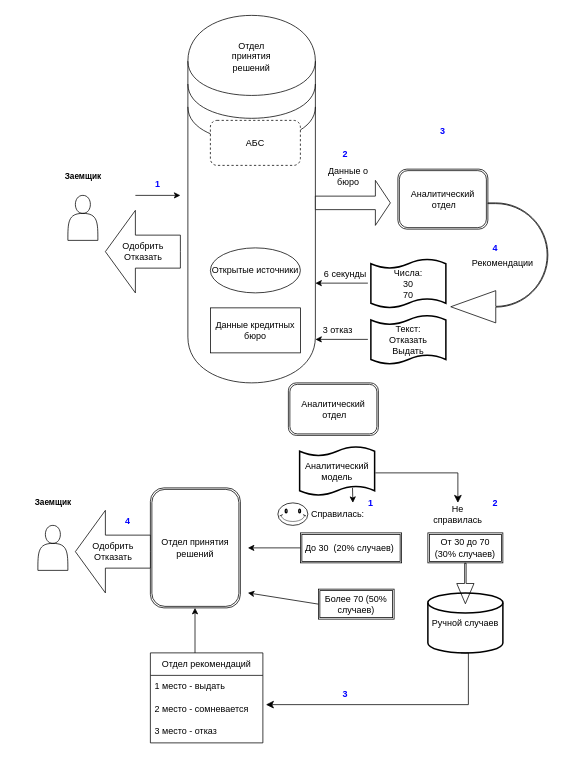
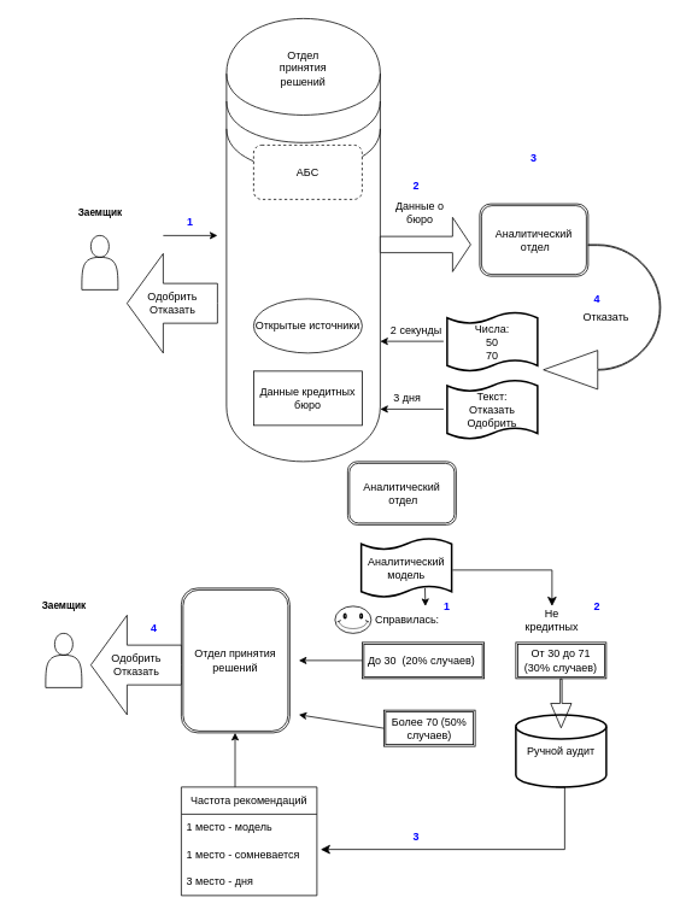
  <mxCell id="0" />
  <mxCell id="1" parent="0" />
  <mxCell id="2" value="" style="shape=datastore;whiteSpace=wrap;html=1;" parent="1" vertex="1"><mxGeometry x="250" y="20" width="170" height="490" as="geometry" /></mxCell>
  <mxCell id="3" value="" style="shape=actor;whiteSpace=wrap;html=1;" parent="1" vertex="1"><mxGeometry x="90" y="260" width="40" height="60" as="geometry" /></mxCell>
  <mxCell id="4" value="АБС" style="rounded=1;whiteSpace=wrap;html=1;dashed=1;" parent="1" vertex="1"><mxGeometry x="280" y="160" width="120" height="60" as="geometry" /></mxCell>
  <mxCell id="5" value="&lt;font style=&quot;font-size: 11px;&quot;&gt;Заемщик&lt;/font&gt;" style="text;strokeColor=none;fillColor=none;html=1;fontSize=24;fontStyle=1;verticalAlign=middle;align=center;" parent="1" vertex="1"><mxGeometry x="60" y="210" width="100" height="40" as="geometry" /></mxCell>
  <mxCell id="6" value="Открытые источники" style="ellipse;whiteSpace=wrap;html=1;" parent="1" vertex="1"><mxGeometry x="280" y="330" width="120" height="60" as="geometry" /></mxCell>
  <mxCell id="7" value="Данные кредитных бюро" style="whiteSpace=wrap;html=1;rounded=0;" parent="1" vertex="1"><mxGeometry x="280" y="410" width="120" height="60" as="geometry" /></mxCell>
  <mxCell id="8" value="Отдел принятия решений" style="text;html=1;strokeColor=none;fillColor=none;align=center;verticalAlign=middle;whiteSpace=wrap;rounded=0;" parent="1" vertex="1"><mxGeometry x="300" y="50" width="70" height="50" as="geometry" /></mxCell>
  <mxCell id="9" value="" style="shape=singleArrow;whiteSpace=wrap;html=1;" parent="1" vertex="1"><mxGeometry x="420" y="240" width="100" height="60" as="geometry" /></mxCell>
  <mxCell id="10" value="" style="endArrow=classic;html=1;rounded=0;" parent="1" edge="1"><mxGeometry relative="1" as="geometry"><mxPoint x="180" y="260" as="sourcePoint" /><mxPoint x="240" y="260" as="targetPoint" /></mxGeometry></mxCell>
  <mxCell id="11" value="Аналитический &amp;nbsp;отдел" style="shape=ext;double=1;rounded=1;whiteSpace=wrap;html=1;" parent="1" vertex="1"><mxGeometry x="530" y="225" width="120" height="80" as="geometry" /></mxCell>
  <mxCell id="12" value="Данные о бюро" style="text;html=1;strokeColor=none;fillColor=none;align=center;verticalAlign=middle;whiteSpace=wrap;rounded=0;" parent="1" vertex="1"><mxGeometry x="433.5" y="220" width="60" height="30" as="geometry" /></mxCell>
- <mxCell id="13" value="Числа:&lt;br&gt;30&lt;br&gt;70" style="shape=tape;whiteSpace=wrap;html=1;strokeWidth=2;size=0.19" parent="1" vertex="1"><mxGeometry x="494" y="345" width="100" height="65" as="geometry" /></mxCell>
- <mxCell id="14" value="Текст:&lt;br&gt;Отказать&lt;br&gt;Выдать" style="shape=tape;whiteSpace=wrap;html=1;strokeWidth=2;size=0.19" parent="1" vertex="1"><mxGeometry x="494" y="420" width="100" height="65" as="geometry" /></mxCell>
+ <mxCell id="13" value="Числа:&lt;br&gt;50&lt;br&gt;70" style="shape=tape;whiteSpace=wrap;html=1;strokeWidth=2;size=0.19" parent="1" vertex="1"><mxGeometry x="494" y="345" width="100" height="65" as="geometry" /></mxCell>
+ <mxCell id="14" value="Текст:&lt;br&gt;Отказать&lt;br&gt;Одобрить" style="shape=tape;whiteSpace=wrap;html=1;strokeWidth=2;size=0.19" parent="1" vertex="1"><mxGeometry x="494" y="420" width="100" height="65" as="geometry" /></mxCell>
  <mxCell id="15" value="" style="html=1;shadow=0;dashed=0;align=center;verticalAlign=middle;shape=mxgraph.arrows2.uTurnArrow;dy=0.5;arrowHead=43;dx2=60;rotation=-180;" parent="1" vertex="1"><mxGeometry x="650" y="270" width="80" height="160" as="geometry" /></mxCell>
- <mxCell id="16" value="Рекомендации" style="text;html=1;strokeColor=none;fillColor=none;align=center;verticalAlign=middle;whiteSpace=wrap;rounded=0;" parent="1" vertex="1"><mxGeometry x="640" y="335" width="60" height="30" as="geometry" /></mxCell>
+ <mxCell id="16" value="Отказать" style="text;html=1;strokeColor=none;fillColor=none;align=center;verticalAlign=middle;whiteSpace=wrap;rounded=0;" parent="1" vertex="1"><mxGeometry x="640" y="335" width="60" height="30" as="geometry" /></mxCell>
  <mxCell id="17" value="" style="endArrow=classic;html=1;rounded=0;" parent="1" edge="1"><mxGeometry width="50" height="50" relative="1" as="geometry"><mxPoint x="490" y="377" as="sourcePoint" /><mxPoint x="420" y="377" as="targetPoint" /></mxGeometry></mxCell>
  <mxCell id="18" value="" style="endArrow=classic;html=1;rounded=0;" parent="1" edge="1"><mxGeometry width="50" height="50" relative="1" as="geometry"><mxPoint x="490" y="452" as="sourcePoint" /><mxPoint x="420" y="452" as="targetPoint" /></mxGeometry></mxCell>
- <mxCell id="19" value="6 секунды" style="text;html=1;strokeColor=none;fillColor=none;align=center;verticalAlign=middle;whiteSpace=wrap;rounded=0;" parent="1" vertex="1"><mxGeometry x="430" y="350" width="60" height="30" as="geometry" /></mxCell>
- <mxCell id="20" value="3 отказ" style="text;html=1;strokeColor=none;fillColor=none;align=center;verticalAlign=middle;whiteSpace=wrap;rounded=0;" parent="1" vertex="1"><mxGeometry x="420" y="425" width="60" height="30" as="geometry" /></mxCell>
+ <mxCell id="19" value="2 секунды" style="text;html=1;strokeColor=none;fillColor=none;align=center;verticalAlign=middle;whiteSpace=wrap;rounded=0;" parent="1" vertex="1"><mxGeometry x="430" y="350" width="60" height="30" as="geometry" /></mxCell>
+ <mxCell id="20" value="3 дня" style="text;html=1;strokeColor=none;fillColor=none;align=center;verticalAlign=middle;whiteSpace=wrap;rounded=0;" parent="1" vertex="1"><mxGeometry x="420" y="425" width="60" height="30" as="geometry" /></mxCell>
  <mxCell id="21" value="&lt;b&gt;&lt;font color=&quot;#0000ff&quot;&gt;1&lt;/font&gt;&lt;/b&gt;" style="text;html=1;strokeColor=none;fillColor=none;align=center;verticalAlign=middle;whiteSpace=wrap;rounded=0;" parent="1" vertex="1"><mxGeometry x="180" y="230" width="60" height="30" as="geometry" /></mxCell>
  <mxCell id="22" value="&lt;b&gt;&lt;font color=&quot;#0000ff&quot;&gt;2&lt;/font&gt;&lt;/b&gt;" style="text;html=1;strokeColor=none;fillColor=none;align=center;verticalAlign=middle;whiteSpace=wrap;rounded=0;" vertex="1" parent="1"><mxGeometry x="430" y="190" width="60" height="30" as="geometry" /></mxCell>
  <mxCell id="23" value="&lt;b&gt;&lt;font color=&quot;#0000ff&quot;&gt;3&lt;/font&gt;&lt;/b&gt;" style="text;html=1;strokeColor=none;fillColor=none;align=center;verticalAlign=middle;whiteSpace=wrap;rounded=0;" vertex="1" parent="1"><mxGeometry x="560" y="160" width="60" height="30" as="geometry" /></mxCell>
  <mxCell id="24" value="&lt;b&gt;&lt;font color=&quot;#0000ff&quot;&gt;4&lt;/font&gt;&lt;/b&gt;" style="text;html=1;strokeColor=none;fillColor=none;align=center;verticalAlign=middle;whiteSpace=wrap;rounded=0;" vertex="1" parent="1"><mxGeometry x="630" y="315" width="60" height="30" as="geometry" /></mxCell>
  <mxCell id="25" value="Одобрить&lt;br&gt;Отказать" style="html=1;shadow=0;dashed=0;align=center;verticalAlign=middle;shape=mxgraph.arrows2.arrow;dy=0.6;dx=40;flipH=1;notch=0;" vertex="1" parent="1"><mxGeometry x="140" y="280" width="100" height="110" as="geometry" /></mxCell>
  <mxCell id="26" value="До 30 &amp;nbsp;(20% случаев)&amp;nbsp;" style="shape=ext;double=1;rounded=0;whiteSpace=wrap;html=1;" vertex="1" parent="1"><mxGeometry x="400" y="710" width="135" height="40" as="geometry" /></mxCell>
  <mxCell id="27" value="Более 70 (50% случаев)" style="shape=ext;double=1;rounded=0;whiteSpace=wrap;html=1;" vertex="1" parent="1"><mxGeometry x="424" y="785" width="101" height="40" as="geometry" /></mxCell>
- <mxCell id="28" value="От 30 до 70 (30% случаев)" style="shape=ext;double=1;rounded=0;whiteSpace=wrap;html=1;" vertex="1" parent="1"><mxGeometry x="570" y="710" width="100" height="40" as="geometry" /></mxCell>
+ <mxCell id="28" value="От 30 до 71 (30% случаев)" style="shape=ext;double=1;rounded=0;whiteSpace=wrap;html=1;" vertex="1" parent="1"><mxGeometry x="570" y="710" width="100" height="40" as="geometry" /></mxCell>
  <mxCell id="29" value="Отдел принятия решений" style="shape=ext;double=1;rounded=1;whiteSpace=wrap;html=1;" vertex="1" parent="1"><mxGeometry x="200" y="650" width="120" height="160" as="geometry" /></mxCell>
  <mxCell id="30" value="" style="shape=actor;whiteSpace=wrap;html=1;" vertex="1" parent="1"><mxGeometry x="50" y="700" width="40" height="60" as="geometry" /></mxCell>
  <mxCell id="31" value="&lt;font style=&quot;font-size: 11px;&quot;&gt;Заемщик&lt;/font&gt;" style="text;strokeColor=none;fillColor=none;html=1;fontSize=24;fontStyle=1;verticalAlign=middle;align=center;" vertex="1" parent="1"><mxGeometry x="20" y="645" width="100" height="40" as="geometry" /></mxCell>
  <mxCell id="32" value="Аналитический &amp;nbsp;отдел" style="shape=ext;double=1;rounded=1;whiteSpace=wrap;html=1;" vertex="1" parent="1"><mxGeometry x="384" y="510" width="120" height="70" as="geometry" /></mxCell>
- <mxCell id="33" value="Ручной случаев" style="strokeWidth=2;html=1;shape=mxgraph.flowchart.database;whiteSpace=wrap;" vertex="1" parent="1"><mxGeometry x="570" y="790" width="100" height="80" as="geometry" /></mxCell>
+ <mxCell id="33" value="Ручной аудит" style="strokeWidth=2;html=1;shape=mxgraph.flowchart.database;whiteSpace=wrap;" vertex="1" parent="1"><mxGeometry x="570" y="790" width="100" height="80" as="geometry" /></mxCell>
  <mxCell id="34" value="Аналитический модель" style="shape=tape;whiteSpace=wrap;html=1;strokeWidth=2;size=0.19" vertex="1" parent="1"><mxGeometry x="399" y="595" width="100" height="65" as="geometry" /></mxCell>
  <mxCell id="35" value="" style="endArrow=classic;html=1;rounded=0;exitX=0;exitY=0.5;exitDx=0;exitDy=0;" edge="1" parent="1" source="26"><mxGeometry width="50" height="50" relative="1" as="geometry"><mxPoint x="394" y="729.5" as="sourcePoint" /><mxPoint x="330" y="730" as="targetPoint" /></mxGeometry></mxCell>
  <mxCell id="36" value="" style="endArrow=classic;html=1;rounded=0;exitX=0;exitY=0.5;exitDx=0;exitDy=0;" edge="1" parent="1" source="27"><mxGeometry width="50" height="50" relative="1" as="geometry"><mxPoint x="394" y="795" as="sourcePoint" /><mxPoint x="330" y="790" as="targetPoint" /></mxGeometry></mxCell>
- <mxCell id="37" value="Отдел рекомендаций" style="swimlane;fontStyle=0;childLayout=stackLayout;horizontal=1;startSize=30;horizontalStack=0;resizeParent=1;resizeParentMax=0;resizeLast=0;collapsible=1;marginBottom=0;whiteSpace=wrap;html=1;" vertex="1" parent="1"><mxGeometry x="200" y="870" width="150" height="120" as="geometry"><mxRectangle x="580" y="585" width="170" height="30" as="alternateBounds" /></mxGeometry></mxCell>
- <mxCell id="38" value="1 место - выдать" style="text;strokeColor=none;fillColor=none;align=left;verticalAlign=middle;spacingLeft=4;spacingRight=4;overflow=hidden;points=[[0,0.5],[1,0.5]];portConstraint=eastwest;rotatable=0;whiteSpace=wrap;html=1;" vertex="1" parent="37"><mxGeometry y="30" width="150" height="30" as="geometry" /></mxCell>
- <mxCell id="39" value="2 место - сомневается" style="text;strokeColor=none;fillColor=none;align=left;verticalAlign=middle;spacingLeft=4;spacingRight=4;overflow=hidden;points=[[0,0.5],[1,0.5]];portConstraint=eastwest;rotatable=0;whiteSpace=wrap;html=1;" vertex="1" parent="37"><mxGeometry y="60" width="150" height="30" as="geometry" /></mxCell>
- <mxCell id="40" value="3 место - отказ" style="text;strokeColor=none;fillColor=none;align=left;verticalAlign=middle;spacingLeft=4;spacingRight=4;overflow=hidden;points=[[0,0.5],[1,0.5]];portConstraint=eastwest;rotatable=0;whiteSpace=wrap;html=1;" vertex="1" parent="37"><mxGeometry y="90" width="150" height="30" as="geometry" /></mxCell>
+ <mxCell id="37" value="Частота рекомендаций" style="swimlane;fontStyle=0;childLayout=stackLayout;horizontal=1;startSize=30;horizontalStack=0;resizeParent=1;resizeParentMax=0;resizeLast=0;collapsible=1;marginBottom=0;whiteSpace=wrap;html=1;" vertex="1" parent="1"><mxGeometry x="200" y="870" width="150" height="120" as="geometry"><mxRectangle x="580" y="585" width="170" height="30" as="alternateBounds" /></mxGeometry></mxCell>
+ <mxCell id="38" value="1 место - модель" style="text;strokeColor=none;fillColor=none;align=left;verticalAlign=middle;spacingLeft=4;spacingRight=4;overflow=hidden;points=[[0,0.5],[1,0.5]];portConstraint=eastwest;rotatable=0;whiteSpace=wrap;html=1;" vertex="1" parent="37"><mxGeometry y="30" width="150" height="30" as="geometry" /></mxCell>
+ <mxCell id="39" value="1 место - сомневается" style="text;strokeColor=none;fillColor=none;align=left;verticalAlign=middle;spacingLeft=4;spacingRight=4;overflow=hidden;points=[[0,0.5],[1,0.5]];portConstraint=eastwest;rotatable=0;whiteSpace=wrap;html=1;" vertex="1" parent="37"><mxGeometry y="60" width="150" height="30" as="geometry" /></mxCell>
+ <mxCell id="40" value="3 место - дня" style="text;strokeColor=none;fillColor=none;align=left;verticalAlign=middle;spacingLeft=4;spacingRight=4;overflow=hidden;points=[[0,0.5],[1,0.5]];portConstraint=eastwest;rotatable=0;whiteSpace=wrap;html=1;" vertex="1" parent="37"><mxGeometry y="90" width="150" height="30" as="geometry" /></mxCell>
  <mxCell id="41" value="Справилась:" style="text;html=1;strokeColor=none;fillColor=none;align=center;verticalAlign=middle;whiteSpace=wrap;rounded=0;" vertex="1" parent="1"><mxGeometry x="420" y="670" width="60" height="30" as="geometry" /></mxCell>
- <mxCell id="42" value="Не справилась" style="text;html=1;strokeColor=none;fillColor=none;align=center;verticalAlign=middle;whiteSpace=wrap;rounded=0;" vertex="1" parent="1"><mxGeometry x="580" y="670" width="60" height="30" as="geometry" /></mxCell>
+ <mxCell id="42" value="Не кредитных" style="text;html=1;strokeColor=none;fillColor=none;align=center;verticalAlign=middle;whiteSpace=wrap;rounded=0;" vertex="1" parent="1"><mxGeometry x="580" y="670" width="60" height="30" as="geometry" /></mxCell>
  <mxCell id="43" value="" style="verticalLabelPosition=bottom;verticalAlign=top;html=1;shape=mxgraph.basic.smiley" vertex="1" parent="1"><mxGeometry x="370" y="670" width="40" height="30" as="geometry" /></mxCell>
  <mxCell id="44" value="" style="edgeStyle=segmentEdgeStyle;endArrow=classic;html=1;curved=0;rounded=0;endSize=8;startSize=8;" edge="1" parent="1"><mxGeometry width="50" height="50" relative="1" as="geometry"><mxPoint x="500" y="630" as="sourcePoint" /><mxPoint x="610" y="670" as="targetPoint" /></mxGeometry></mxCell>
  <mxCell id="45" value="" style="endArrow=classic;html=1;rounded=0;" edge="1" parent="1"><mxGeometry width="50" height="50" relative="1" as="geometry"><mxPoint x="469.5" y="650" as="sourcePoint" /><mxPoint x="470" y="670" as="targetPoint" /></mxGeometry></mxCell>
  <mxCell id="46" value="" style="shape=flexArrow;endArrow=classic;html=1;rounded=0;width=2;endSize=8.67;" edge="1" parent="1"><mxGeometry width="50" height="50" relative="1" as="geometry"><mxPoint x="620" y="750" as="sourcePoint" /><mxPoint x="620" y="805" as="targetPoint" /></mxGeometry></mxCell>
  <mxCell id="47" value="" style="edgeStyle=segmentEdgeStyle;endArrow=classic;html=1;curved=0;rounded=0;endSize=8;startSize=8;entryX=1.027;entryY=0.3;entryDx=0;entryDy=0;entryPerimeter=0;" edge="1" parent="1" target="39"><mxGeometry width="50" height="50" relative="1" as="geometry"><mxPoint x="614" y="870" as="sourcePoint" /><mxPoint x="494" y="1020" as="targetPoint" /><Array as="points"><mxPoint x="624" y="870" /><mxPoint x="624" y="939" /></Array></mxGeometry></mxCell>
  <mxCell id="48" value="" style="endArrow=classic;html=1;rounded=0;" edge="1" parent="1"><mxGeometry width="50" height="50" relative="1" as="geometry"><mxPoint x="259.5" y="870" as="sourcePoint" /><mxPoint x="259.5" y="810" as="targetPoint" /></mxGeometry></mxCell>
  <mxCell id="49" value="&lt;b&gt;&lt;font color=&quot;#0000ff&quot;&gt;1&lt;/font&gt;&lt;/b&gt;" style="text;html=1;strokeColor=none;fillColor=none;align=center;verticalAlign=middle;whiteSpace=wrap;rounded=0;" vertex="1" parent="1"><mxGeometry x="463.5" y="655" width="60" height="30" as="geometry" /></mxCell>
  <mxCell id="50" value="&lt;b&gt;&lt;font color=&quot;#0000ff&quot;&gt;2&lt;/font&gt;&lt;/b&gt;" style="text;html=1;strokeColor=none;fillColor=none;align=center;verticalAlign=middle;whiteSpace=wrap;rounded=0;" vertex="1" parent="1"><mxGeometry x="630" y="655" width="60" height="30" as="geometry" /></mxCell>
  <mxCell id="51" value="&lt;b&gt;&lt;font color=&quot;#0000ff&quot;&gt;3&lt;/font&gt;&lt;/b&gt;" style="text;html=1;strokeColor=none;fillColor=none;align=center;verticalAlign=middle;whiteSpace=wrap;rounded=0;" vertex="1" parent="1"><mxGeometry x="430" y="910" width="60" height="30" as="geometry" /></mxCell>
  <mxCell id="52" value="Одобрить&lt;br&gt;Отказать" style="html=1;shadow=0;dashed=0;align=center;verticalAlign=middle;shape=mxgraph.arrows2.arrow;dy=0.6;dx=40;flipH=1;notch=0;" vertex="1" parent="1"><mxGeometry x="100" y="680" width="100" height="110" as="geometry" /></mxCell>
  <mxCell id="53" value="&lt;b&gt;&lt;font color=&quot;#0000ff&quot;&gt;4&lt;/font&gt;&lt;/b&gt;" style="text;html=1;strokeColor=none;fillColor=none;align=center;verticalAlign=middle;whiteSpace=wrap;rounded=0;" vertex="1" parent="1"><mxGeometry x="140" y="680" width="60" height="30" as="geometry" /></mxCell>
